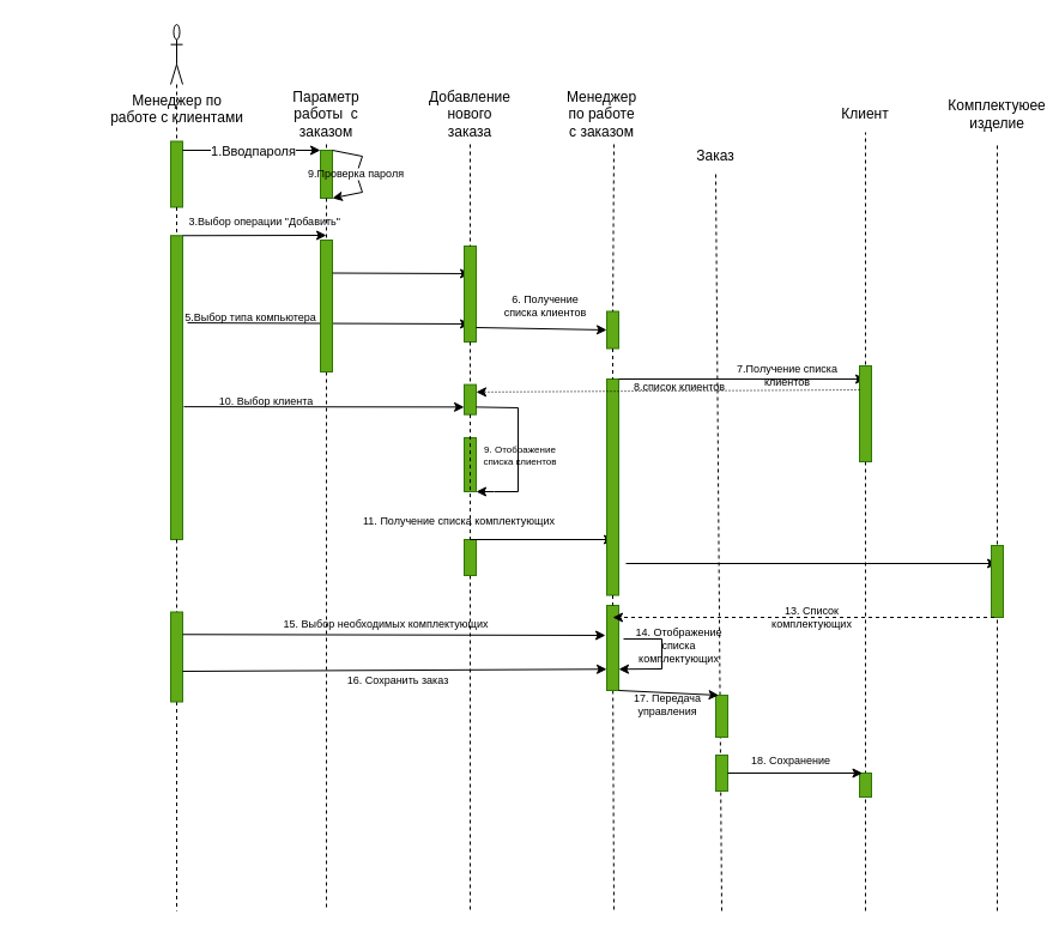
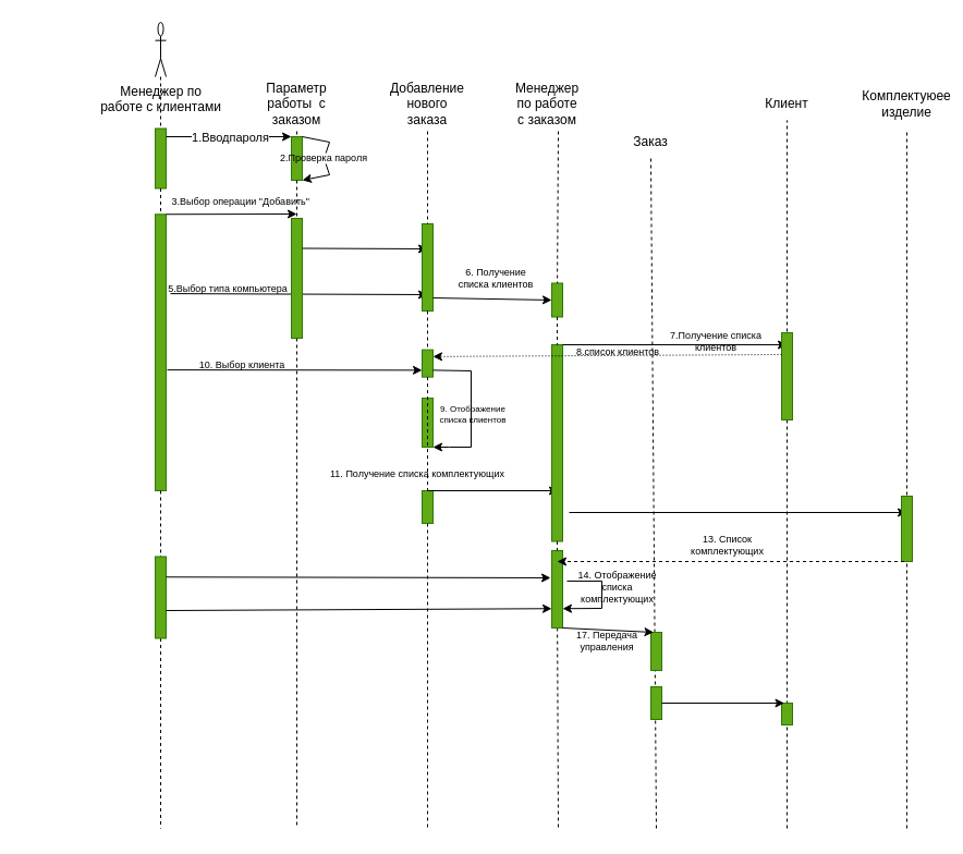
  <mxCell id="0" />
  <mxCell id="1" parent="0" />
  <mxCell id="2" value="" style="endArrow=classic;html=1;rounded=0;fontSize=9;exitX=0.287;exitY=-0.399;exitDx=0;exitDy=0;exitPerimeter=0;" parent="1" source="28" edge="1"><mxGeometry width="50" height="50" relative="1" as="geometry"><mxPoint x="462" y="290" as="sourcePoint" /><mxPoint x="392" y="270" as="targetPoint" /></mxGeometry></mxCell>
  <mxCell id="3" value="Менеджер по &lt;br&gt;работе с клиентами" style="shape=umlActor;verticalLabelPosition=bottom;verticalAlign=top;html=1;outlineConnect=0;" parent="1" vertex="1"><mxGeometry x="142" y="20" width="10" height="50" as="geometry" /></mxCell>
  <mxCell id="4" value="" style="endArrow=none;dashed=1;html=1;rounded=0;startArrow=none;" parent="1" source="66" edge="1"><mxGeometry width="50" height="50" relative="1" as="geometry"><mxPoint x="462" y="330" as="sourcePoint" /><mxPoint x="147" y="760" as="targetPoint" /></mxGeometry></mxCell>
  <mxCell id="5" value="" style="endArrow=none;dashed=1;html=1;rounded=0;startArrow=none;" parent="1" source="45" edge="1"><mxGeometry width="50" height="50" relative="1" as="geometry"><mxPoint x="392" y="120" as="sourcePoint" /><mxPoint x="392" y="760" as="targetPoint" /></mxGeometry></mxCell>
  <mxCell id="6" value="" style="endArrow=none;dashed=1;html=1;rounded=0;startArrow=none;" parent="1" source="31" edge="1"><mxGeometry width="50" height="50" relative="1" as="geometry"><mxPoint x="272" y="120" as="sourcePoint" /><mxPoint x="272" y="760" as="targetPoint" /></mxGeometry></mxCell>
  <mxCell id="7" value="Параметр работы&amp;nbsp; с заказом" style="text;html=1;strokeColor=none;fillColor=none;align=center;verticalAlign=middle;whiteSpace=wrap;rounded=0;" parent="1" vertex="1"><mxGeometry x="242" y="80" width="60" height="30" as="geometry" /></mxCell>
  <mxCell id="8" value="Добавление нового заказа" style="text;html=1;strokeColor=none;fillColor=none;align=center;verticalAlign=middle;whiteSpace=wrap;rounded=0;" parent="1" vertex="1"><mxGeometry x="362" y="80" width="60" height="30" as="geometry" /></mxCell>
  <mxCell id="9" value="Менеджер по работе с заказом" style="text;html=1;strokeColor=none;fillColor=none;align=center;verticalAlign=middle;whiteSpace=wrap;rounded=0;" parent="1" vertex="1"><mxGeometry x="472" y="80" width="60" height="30" as="geometry" /></mxCell>
  <mxCell id="10" value="" style="endArrow=none;dashed=1;html=1;rounded=0;startArrow=none;" parent="1" source="62" edge="1"><mxGeometry width="50" height="50" relative="1" as="geometry"><mxPoint x="512" y="120" as="sourcePoint" /><mxPoint x="512" y="762" as="targetPoint" /></mxGeometry></mxCell>
  <mxCell id="11" value="Заказ" style="text;html=1;strokeColor=none;fillColor=none;align=center;verticalAlign=middle;whiteSpace=wrap;rounded=0;" parent="1" vertex="1"><mxGeometry x="567" y="115" width="60" height="30" as="geometry" /></mxCell>
  <mxCell id="12" value="" style="endArrow=none;dashed=1;html=1;rounded=0;entryX=0.5;entryY=1;entryDx=0;entryDy=0;" parent="1" target="11" edge="1"><mxGeometry width="50" height="50" relative="1" as="geometry"><mxPoint x="602" y="760" as="sourcePoint" /><mxPoint x="512" y="180" as="targetPoint" /></mxGeometry></mxCell>
  <mxCell id="13" value="Клиент" style="text;html=1;strokeColor=none;fillColor=none;align=center;verticalAlign=middle;whiteSpace=wrap;rounded=0;" parent="1" vertex="1"><mxGeometry x="692" y="80" width="60" height="30" as="geometry" /></mxCell>
  <mxCell id="14" value="" style="endArrow=none;dashed=1;html=1;rounded=0;entryX=0.5;entryY=1;entryDx=0;entryDy=0;" parent="1" target="13" edge="1"><mxGeometry width="50" height="50" relative="1" as="geometry"><mxPoint x="722" y="760" as="sourcePoint" /><mxPoint x="512" y="370" as="targetPoint" /></mxGeometry></mxCell>
  <mxCell id="15" value="" style="endArrow=none;dashed=1;html=1;rounded=0;" parent="1" edge="1"><mxGeometry width="50" height="50" relative="1" as="geometry"><mxPoint x="832" y="760" as="sourcePoint" /><mxPoint x="832" y="120" as="targetPoint" /></mxGeometry></mxCell>
  <mxCell id="16" value="Комплектуюее&lt;br&gt;изделие" style="text;html=1;strokeColor=none;fillColor=none;align=center;verticalAlign=middle;whiteSpace=wrap;rounded=0;" parent="1" vertex="1"><mxGeometry x="802" y="80" width="60" height="30" as="geometry" /></mxCell>
  <mxCell id="17" value="" style="rounded=0;whiteSpace=wrap;html=1;rotation=90;fillColor=#60a917;fontColor=#ffffff;strokeColor=#2D7600;" parent="1" vertex="1"><mxGeometry x="119.5" y="140" width="55" height="10" as="geometry" /></mxCell>
  <mxCell id="18" value="" style="endArrow=none;dashed=1;html=1;rounded=0;" parent="1" source="3" target="17" edge="1"><mxGeometry width="50" height="50" relative="1" as="geometry"><mxPoint x="147" y="70" as="sourcePoint" /><mxPoint x="147" y="760" as="targetPoint" /></mxGeometry></mxCell>
  <mxCell id="19" value="" style="rounded=0;whiteSpace=wrap;html=1;rotation=90;fillColor=#60a917;fontColor=#ffffff;strokeColor=#2D7600;" parent="1" vertex="1"><mxGeometry x="252" y="140" width="40" height="10" as="geometry" /></mxCell>
  <mxCell id="20" value="" style="endArrow=none;dashed=1;html=1;rounded=0;" parent="1" target="19" edge="1"><mxGeometry width="50" height="50" relative="1" as="geometry"><mxPoint x="272" y="120" as="sourcePoint" /><mxPoint x="272" y="760" as="targetPoint" /></mxGeometry></mxCell>
  <mxCell id="21" value="" style="endArrow=classic;html=1;rounded=0;entryX=0;entryY=1;entryDx=0;entryDy=0;" parent="1" target="19" edge="1"><mxGeometry relative="1" as="geometry"><mxPoint x="152" y="125" as="sourcePoint" /><mxPoint x="532" y="390" as="targetPoint" /></mxGeometry></mxCell>
  <mxCell id="22" value="1.Вводпароля" style="edgeLabel;resizable=0;html=1;align=center;verticalAlign=middle;" parent="21" connectable="0" vertex="1"><mxGeometry relative="1" as="geometry" /></mxCell>
  <mxCell id="23" value="" style="endArrow=none;html=1;rounded=0;exitX=0;exitY=0;exitDx=0;exitDy=0;" parent="1" source="19" edge="1"><mxGeometry width="50" height="50" relative="1" as="geometry"><mxPoint x="462" y="410" as="sourcePoint" /><mxPoint x="302" y="130" as="targetPoint" /></mxGeometry></mxCell>
  <mxCell id="24" value="" style="endArrow=none;html=1;rounded=0;startArrow=none;" parent="1" source="26" edge="1"><mxGeometry width="50" height="50" relative="1" as="geometry"><mxPoint x="302" y="130" as="sourcePoint" /><mxPoint x="302" y="160" as="targetPoint" /></mxGeometry></mxCell>
  <mxCell id="25" value="" style="endArrow=classic;html=1;rounded=0;entryX=1;entryY=0;entryDx=0;entryDy=0;" parent="1" target="19" edge="1"><mxGeometry width="50" height="50" relative="1" as="geometry"><mxPoint x="302" y="160" as="sourcePoint" /><mxPoint x="512" y="360" as="targetPoint" /></mxGeometry></mxCell>
- <mxCell id="26" value="9.Проверка пароля" style="text;html=1;strokeColor=none;fillColor=none;align=center;verticalAlign=middle;whiteSpace=wrap;rounded=0;fontSize=9;" parent="1" vertex="1"><mxGeometry x="252" y="140" width="90" height="10" as="geometry" /></mxCell>
+ <mxCell id="26" value="2.Проверка пароля" style="text;html=1;strokeColor=none;fillColor=none;align=center;verticalAlign=middle;whiteSpace=wrap;rounded=0;fontSize=9;" parent="1" vertex="1"><mxGeometry x="252" y="140" width="90" height="10" as="geometry" /></mxCell>
  <mxCell id="27" value="" style="endArrow=none;html=1;rounded=0;" parent="1" target="26" edge="1"><mxGeometry width="50" height="50" relative="1" as="geometry"><mxPoint x="302" y="130" as="sourcePoint" /><mxPoint x="302" y="160" as="targetPoint" /></mxGeometry></mxCell>
  <mxCell id="28" value="" style="rounded=0;whiteSpace=wrap;html=1;rotation=90;fillColor=#60a917;fontColor=#ffffff;strokeColor=#2D7600;" parent="1" vertex="1"><mxGeometry x="20.13" y="318.13" width="253.75" height="10" as="geometry" /></mxCell>
  <mxCell id="29" value="" style="endArrow=none;dashed=1;html=1;rounded=0;startArrow=none;" parent="1" source="17" target="28" edge="1"><mxGeometry width="50" height="50" relative="1" as="geometry"><mxPoint x="147" y="172.5" as="sourcePoint" /><mxPoint x="147" y="760" as="targetPoint" /></mxGeometry></mxCell>
  <mxCell id="30" value="" style="endArrow=classic;html=1;rounded=0;exitX=0;exitY=0;exitDx=0;exitDy=0;" parent="1" source="28" edge="1"><mxGeometry width="50" height="50" relative="1" as="geometry"><mxPoint x="462" y="300" as="sourcePoint" /><mxPoint x="272" y="196" as="targetPoint" /></mxGeometry></mxCell>
  <mxCell id="31" value="" style="rounded=0;whiteSpace=wrap;html=1;rotation=90;fillColor=#60a917;fontColor=#ffffff;strokeColor=#2D7600;" parent="1" vertex="1"><mxGeometry x="217" y="250" width="110" height="10" as="geometry" /></mxCell>
  <mxCell id="32" value="" style="endArrow=none;dashed=1;html=1;rounded=0;startArrow=none;" parent="1" source="19" target="31" edge="1"><mxGeometry width="50" height="50" relative="1" as="geometry"><mxPoint x="272" y="165" as="sourcePoint" /><mxPoint x="272" y="760" as="targetPoint" /></mxGeometry></mxCell>
  <mxCell id="33" value="3.Выбор операции &quot;Добавить&quot;&amp;nbsp;" style="text;html=1;strokeColor=none;fillColor=none;align=center;verticalAlign=middle;whiteSpace=wrap;rounded=0;fontSize=9;" parent="1" vertex="1"><mxGeometry x="152" y="170" width="140" height="30" as="geometry" /></mxCell>
  <mxCell id="34" value="" style="endArrow=classic;html=1;rounded=0;fontSize=9;exitX=0.25;exitY=0;exitDx=0;exitDy=0;" parent="1" source="31" edge="1"><mxGeometry width="50" height="50" relative="1" as="geometry"><mxPoint x="462" y="290" as="sourcePoint" /><mxPoint x="392" y="228" as="targetPoint" /></mxGeometry></mxCell>
  <mxCell id="35" value="" style="rounded=0;whiteSpace=wrap;html=1;rotation=90;fillColor=#60a917;fontColor=#ffffff;strokeColor=#2D7600;" parent="1" vertex="1"><mxGeometry x="352" y="240" width="80" height="10" as="geometry" /></mxCell>
  <mxCell id="36" value="" style="endArrow=none;dashed=1;html=1;rounded=0;" parent="1" target="35" edge="1"><mxGeometry width="50" height="50" relative="1" as="geometry"><mxPoint x="392" y="120" as="sourcePoint" /><mxPoint x="392" y="760" as="targetPoint" /></mxGeometry></mxCell>
  <mxCell id="37" value="5.Выбор типа компьютера" style="text;html=1;strokeColor=none;fillColor=none;align=center;verticalAlign=middle;whiteSpace=wrap;rounded=0;fontSize=9;" parent="1" vertex="1"><mxGeometry x="143.88" y="250" width="130" height="30" as="geometry" /></mxCell>
  <mxCell id="38" value="" style="rounded=0;whiteSpace=wrap;html=1;fontSize=9;rotation=90;fillColor=#60a917;fontColor=#ffffff;strokeColor=#2D7600;" parent="1" vertex="1"><mxGeometry x="379.5" y="328.13" width="25" height="10" as="geometry" /></mxCell>
  <mxCell id="39" value="" style="endArrow=none;dashed=1;html=1;rounded=0;startArrow=none;" parent="1" source="35" target="38" edge="1"><mxGeometry width="50" height="50" relative="1" as="geometry"><mxPoint x="392" y="285" as="sourcePoint" /><mxPoint x="392" y="760" as="targetPoint" /></mxGeometry></mxCell>
  <mxCell id="40" value="" style="rounded=0;whiteSpace=wrap;html=1;fontSize=9;rotation=90;fillColor=#60a917;fontColor=#ffffff;strokeColor=#2D7600;" parent="1" vertex="1"><mxGeometry x="369.5" y="382.5" width="45" height="10" as="geometry" /></mxCell>
  <mxCell id="41" value="" style="endArrow=classic;html=1;rounded=0;fontSize=9;exitX=0.563;exitY=-0.099;exitDx=0;exitDy=0;exitPerimeter=0;entryX=0.75;entryY=1;entryDx=0;entryDy=0;" parent="1" source="28" target="38" edge="1"><mxGeometry width="50" height="50" relative="1" as="geometry"><mxPoint x="462" y="280" as="sourcePoint" /><mxPoint x="512" y="230" as="targetPoint" /></mxGeometry></mxCell>
  <mxCell id="42" value="10. Выбор клиента" style="text;html=1;strokeColor=none;fillColor=none;align=center;verticalAlign=middle;whiteSpace=wrap;rounded=0;fontSize=9;" parent="1" vertex="1"><mxGeometry x="172" y="320" width="100" height="30" as="geometry" /></mxCell>
  <mxCell id="43" value="" style="endArrow=classic;html=1;rounded=0;fontSize=9;exitX=0.75;exitY=0;exitDx=0;exitDy=0;entryX=1;entryY=0;entryDx=0;entryDy=0;" parent="1" source="38" target="40" edge="1"><mxGeometry width="50" height="50" relative="1" as="geometry"><mxPoint x="462" y="270" as="sourcePoint" /><mxPoint x="462" y="340" as="targetPoint" /><Array as="points"><mxPoint x="432" y="340" /><mxPoint x="432" y="410" /><mxPoint x="412" y="410" /></Array></mxGeometry></mxCell>
  <mxCell id="44" value="9. Отображение списка клиентов" style="text;html=1;strokeColor=none;fillColor=none;align=center;verticalAlign=middle;whiteSpace=wrap;rounded=0;fontSize=8;" parent="1" vertex="1"><mxGeometry x="396" y="360" width="76" height="40" as="geometry" /></mxCell>
  <mxCell id="45" value="" style="rounded=0;whiteSpace=wrap;html=1;fontSize=8;rotation=90;fillColor=#60a917;fontColor=#ffffff;strokeColor=#2D7600;" parent="1" vertex="1"><mxGeometry x="377" y="460" width="30" height="10" as="geometry" /></mxCell>
  <mxCell id="46" value="" style="endArrow=none;dashed=1;html=1;rounded=0;startArrow=none;" parent="1" source="38" target="45" edge="1"><mxGeometry width="50" height="50" relative="1" as="geometry"><mxPoint x="392" y="345.63" as="sourcePoint" /><mxPoint x="392" y="760" as="targetPoint" /></mxGeometry></mxCell>
  <mxCell id="47" value="" style="endArrow=classic;html=1;rounded=0;fontSize=8;exitX=0;exitY=0.5;exitDx=0;exitDy=0;" parent="1" source="45" edge="1"><mxGeometry width="50" height="50" relative="1" as="geometry"><mxPoint x="462" y="550" as="sourcePoint" /><mxPoint x="512" y="450" as="targetPoint" /></mxGeometry></mxCell>
  <mxCell id="48" value="11. Получение списка комплектующих" style="text;html=1;strokeColor=none;fillColor=none;align=center;verticalAlign=middle;whiteSpace=wrap;rounded=0;fontSize=9;" parent="1" vertex="1"><mxGeometry x="295.5" y="420" width="174" height="30" as="geometry" /></mxCell>
  <mxCell id="49" value="" style="rounded=0;whiteSpace=wrap;html=1;fontSize=9;rotation=90;fillColor=#60a917;fontColor=#ffffff;strokeColor=#2D7600;" parent="1" vertex="1"><mxGeometry x="495.5" y="270" width="31" height="10" as="geometry" /></mxCell>
  <mxCell id="50" value="" style="endArrow=none;dashed=1;html=1;rounded=0;" parent="1" target="49" edge="1"><mxGeometry width="50" height="50" relative="1" as="geometry"><mxPoint x="512" y="120" as="sourcePoint" /><mxPoint x="512" y="762" as="targetPoint" /></mxGeometry></mxCell>
  <mxCell id="51" value="" style="endArrow=classic;html=1;rounded=0;fontSize=9;exitX=0.85;exitY=0;exitDx=0;exitDy=0;exitPerimeter=0;entryX=0.5;entryY=1;entryDx=0;entryDy=0;" parent="1" source="35" target="49" edge="1"><mxGeometry width="50" height="50" relative="1" as="geometry"><mxPoint x="462" y="440" as="sourcePoint" /><mxPoint x="512" y="390" as="targetPoint" /></mxGeometry></mxCell>
  <mxCell id="52" value="6. Получение списка клиентов" style="text;html=1;strokeColor=none;fillColor=none;align=center;verticalAlign=middle;whiteSpace=wrap;rounded=0;fontSize=9;" parent="1" vertex="1"><mxGeometry x="414.5" y="240" width="80" height="30" as="geometry" /></mxCell>
  <mxCell id="53" value="" style="rounded=0;whiteSpace=wrap;html=1;fontSize=9;rotation=90;fillColor=#60a917;fontColor=#ffffff;strokeColor=#2D7600;" parent="1" vertex="1"><mxGeometry x="420.75" y="401.25" width="180.5" height="10" as="geometry" /></mxCell>
  <mxCell id="54" value="" style="endArrow=none;dashed=1;html=1;rounded=0;startArrow=none;" parent="1" source="49" target="53" edge="1"><mxGeometry width="50" height="50" relative="1" as="geometry"><mxPoint x="511.032" y="290.5" as="sourcePoint" /><mxPoint x="512" y="762" as="targetPoint" /></mxGeometry></mxCell>
  <mxCell id="55" value="" style="endArrow=classic;html=1;rounded=0;fontSize=9;exitX=0;exitY=0;exitDx=0;exitDy=0;entryX=0.138;entryY=0.5;entryDx=0;entryDy=0;entryPerimeter=0;" parent="1" source="53" target="56" edge="1"><mxGeometry width="50" height="50" relative="1" as="geometry"><mxPoint x="462" y="430" as="sourcePoint" /><mxPoint x="722" y="335" as="targetPoint" /></mxGeometry></mxCell>
  <mxCell id="56" value="" style="rounded=0;whiteSpace=wrap;html=1;fontSize=9;rotation=90;fillColor=#60a917;fontColor=#ffffff;strokeColor=#2D7600;" parent="1" vertex="1"><mxGeometry x="682" y="340" width="80" height="10" as="geometry" /></mxCell>
  <mxCell id="57" value="7.Получение списка клиентов" style="text;html=1;strokeColor=none;fillColor=none;align=center;verticalAlign=middle;whiteSpace=wrap;rounded=0;fontSize=9;" parent="1" vertex="1"><mxGeometry x="602" y="298.13" width="110" height="30" as="geometry" /></mxCell>
  <mxCell id="58" value="" style="endArrow=classic;html=1;rounded=0;fontSize=9;exitX=0.25;exitY=1;exitDx=0;exitDy=0;entryX=0.25;entryY=0;entryDx=0;entryDy=0;dashed=1;dashPattern=1 2;" parent="1" source="56" target="38" edge="1"><mxGeometry width="50" height="50" relative="1" as="geometry"><mxPoint x="482" y="420" as="sourcePoint" /><mxPoint x="532" y="370" as="targetPoint" /></mxGeometry></mxCell>
  <mxCell id="59" value="8.список клиентов" style="text;html=1;strokeColor=none;fillColor=none;align=center;verticalAlign=middle;whiteSpace=wrap;rounded=0;fontSize=9;" parent="1" vertex="1"><mxGeometry x="526.5" y="308.13" width="80" height="30" as="geometry" /></mxCell>
  <mxCell id="60" value="" style="endArrow=classic;html=1;rounded=0;fontSize=9;" parent="1" edge="1"><mxGeometry width="50" height="50" relative="1" as="geometry"><mxPoint x="522" y="470" as="sourcePoint" /><mxPoint x="832" y="470" as="targetPoint" /></mxGeometry></mxCell>
  <mxCell id="61" value="" style="rounded=0;whiteSpace=wrap;html=1;fontSize=9;rotation=90;fillColor=#60a917;fontColor=#ffffff;strokeColor=#2D7600;" parent="1" vertex="1"><mxGeometry x="802" y="480" width="60" height="10" as="geometry" /></mxCell>
  <mxCell id="62" value="" style="rounded=0;whiteSpace=wrap;html=1;fontSize=9;rotation=90;fillColor=#60a917;fontColor=#ffffff;strokeColor=#2D7600;" parent="1" vertex="1"><mxGeometry x="475.5" y="535.5" width="71" height="10" as="geometry" /></mxCell>
  <mxCell id="63" value="" style="endArrow=none;dashed=1;html=1;rounded=0;startArrow=none;" parent="1" source="53" target="62" edge="1"><mxGeometry width="50" height="50" relative="1" as="geometry"><mxPoint x="511.254" y="496.5" as="sourcePoint" /><mxPoint x="512" y="762" as="targetPoint" /></mxGeometry></mxCell>
  <mxCell id="64" value="" style="endArrow=classic;html=1;rounded=0;fontSize=9;exitX=1;exitY=0.75;exitDx=0;exitDy=0;dashed=1;" parent="1" source="61" edge="1"><mxGeometry width="50" height="50" relative="1" as="geometry"><mxPoint x="482" y="390" as="sourcePoint" /><mxPoint x="511" y="515" as="targetPoint" /></mxGeometry></mxCell>
- <mxCell id="65" value="13. Список комплектующих" style="text;html=1;strokeColor=none;fillColor=none;align=center;verticalAlign=middle;whiteSpace=wrap;rounded=0;fontSize=9;" parent="1" vertex="1"><mxGeometry x="629.5" y="500" width="95" height="30" as="geometry" /></mxCell>
+ <mxCell id="65" value="13. Список комплектующих" style="text;html=1;strokeColor=none;fillColor=none;align=center;verticalAlign=middle;whiteSpace=wrap;rounded=0;fontSize=9;" parent="1" vertex="1"><mxGeometry x="619.5" y="485" width="95" height="30" as="geometry" /></mxCell>
  <mxCell id="66" value="" style="rounded=0;whiteSpace=wrap;html=1;fontSize=9;rotation=90;fillColor=#60a917;fontColor=#ffffff;strokeColor=#2D7600;" parent="1" vertex="1"><mxGeometry x="109.5" y="543" width="75" height="10" as="geometry" /></mxCell>
  <mxCell id="67" value="" style="endArrow=none;dashed=1;html=1;rounded=0;startArrow=none;" parent="1" source="28" target="66" edge="1"><mxGeometry width="50" height="50" relative="1" as="geometry"><mxPoint x="147.004" y="450.005" as="sourcePoint" /><mxPoint x="147" y="760" as="targetPoint" /></mxGeometry></mxCell>
- <mxCell id="68" value="15. Выбор необходимых комплектующих" style="text;html=1;strokeColor=none;fillColor=none;align=center;verticalAlign=middle;whiteSpace=wrap;rounded=0;fontSize=9;" parent="1" vertex="1"><mxGeometry x="222" y="505.5" width="200" height="30" as="geometry" /></mxCell>
  <mxCell id="69" value="" style="endArrow=classic;html=1;rounded=0;fontSize=9;exitX=0.25;exitY=0;exitDx=0;exitDy=0;entryX=0.352;entryY=1.1;entryDx=0;entryDy=0;entryPerimeter=0;" parent="1" source="66" target="62" edge="1"><mxGeometry width="50" height="50" relative="1" as="geometry"><mxPoint x="482" y="480" as="sourcePoint" /><mxPoint x="532" y="430" as="targetPoint" /></mxGeometry></mxCell>
  <mxCell id="70" value="" style="endArrow=classic;html=1;rounded=0;fontSize=9;exitX=0.66;exitY=0;exitDx=0;exitDy=0;exitPerimeter=0;entryX=0.75;entryY=1;entryDx=0;entryDy=0;" parent="1" source="66" target="62" edge="1"><mxGeometry width="50" height="50" relative="1" as="geometry"><mxPoint x="482" y="480" as="sourcePoint" /><mxPoint x="502" y="560" as="targetPoint" /></mxGeometry></mxCell>
- <mxCell id="71" value="16. Сохранить заказ" style="text;html=1;strokeColor=none;fillColor=none;align=center;verticalAlign=middle;whiteSpace=wrap;rounded=0;fontSize=9;" parent="1" vertex="1"><mxGeometry x="277" y="553" width="110" height="30" as="geometry" /></mxCell>
  <mxCell id="72" value="" style="endArrow=classic;html=1;rounded=0;fontSize=9;exitX=0.394;exitY=-0.4;exitDx=0;exitDy=0;exitPerimeter=0;entryX=0.75;entryY=0;entryDx=0;entryDy=0;" parent="1" source="62" target="62" edge="1"><mxGeometry width="50" height="50" relative="1" as="geometry"><mxPoint x="482" y="470" as="sourcePoint" /><mxPoint x="532" y="420" as="targetPoint" /><Array as="points"><mxPoint x="552" y="533" /><mxPoint x="552" y="550" /><mxPoint x="552" y="558" /></Array></mxGeometry></mxCell>
  <mxCell id="73" value="14. Отображение списка комплектующих" style="text;html=1;strokeColor=none;fillColor=none;align=center;verticalAlign=middle;whiteSpace=wrap;rounded=0;fontSize=9;" parent="1" vertex="1"><mxGeometry x="526.13" y="524.5" width="80.75" height="28.5" as="geometry" /></mxCell>
  <mxCell id="74" value="" style="rounded=0;whiteSpace=wrap;html=1;fontSize=9;rotation=90;fillColor=#60a917;fontColor=#ffffff;strokeColor=#2D7600;" parent="1" vertex="1"><mxGeometry x="584.5" y="592.5" width="35" height="10" as="geometry" /></mxCell>
  <mxCell id="75" value="" style="endArrow=classic;html=1;rounded=0;fontSize=9;exitX=1;exitY=0;exitDx=0;exitDy=0;entryX=0;entryY=0.75;entryDx=0;entryDy=0;" parent="1" source="62" target="74" edge="1"><mxGeometry width="50" height="50" relative="1" as="geometry"><mxPoint x="502" y="530" as="sourcePoint" /><mxPoint x="552" y="480" as="targetPoint" /></mxGeometry></mxCell>
  <mxCell id="76" value="17. Передача управления" style="text;html=1;strokeColor=none;fillColor=none;align=center;verticalAlign=middle;whiteSpace=wrap;rounded=0;fontSize=9;" parent="1" vertex="1"><mxGeometry x="512" y="572.5" width="90" height="30" as="geometry" /></mxCell>
  <mxCell id="77" value="" style="rounded=0;whiteSpace=wrap;html=1;fontSize=9;rotation=90;fillColor=#60a917;fontColor=#ffffff;strokeColor=#2D7600;" parent="1" vertex="1"><mxGeometry x="587" y="640" width="30" height="10" as="geometry" /></mxCell>
  <mxCell id="78" value="" style="rounded=0;whiteSpace=wrap;html=1;fontSize=9;rotation=90;fillColor=#60a917;fontColor=#ffffff;strokeColor=#2D7600;" parent="1" vertex="1"><mxGeometry x="712" y="650" width="20" height="10" as="geometry" /></mxCell>
  <mxCell id="79" value="" style="endArrow=classic;html=1;rounded=0;fontSize=9;entryX=0;entryY=0.75;entryDx=0;entryDy=0;exitX=0.5;exitY=0;exitDx=0;exitDy=0;" parent="1" source="77" target="78" edge="1"><mxGeometry width="50" height="50" relative="1" as="geometry"><mxPoint x="392" y="590" as="sourcePoint" /><mxPoint x="442" y="540" as="targetPoint" /></mxGeometry></mxCell>
- <mxCell id="80" value="18. Сохранение" style="text;html=1;strokeColor=none;fillColor=none;align=center;verticalAlign=middle;whiteSpace=wrap;rounded=0;fontSize=9;" parent="1" vertex="1"><mxGeometry x="619.5" y="620" width="80" height="30" as="geometry" /></mxCell>
